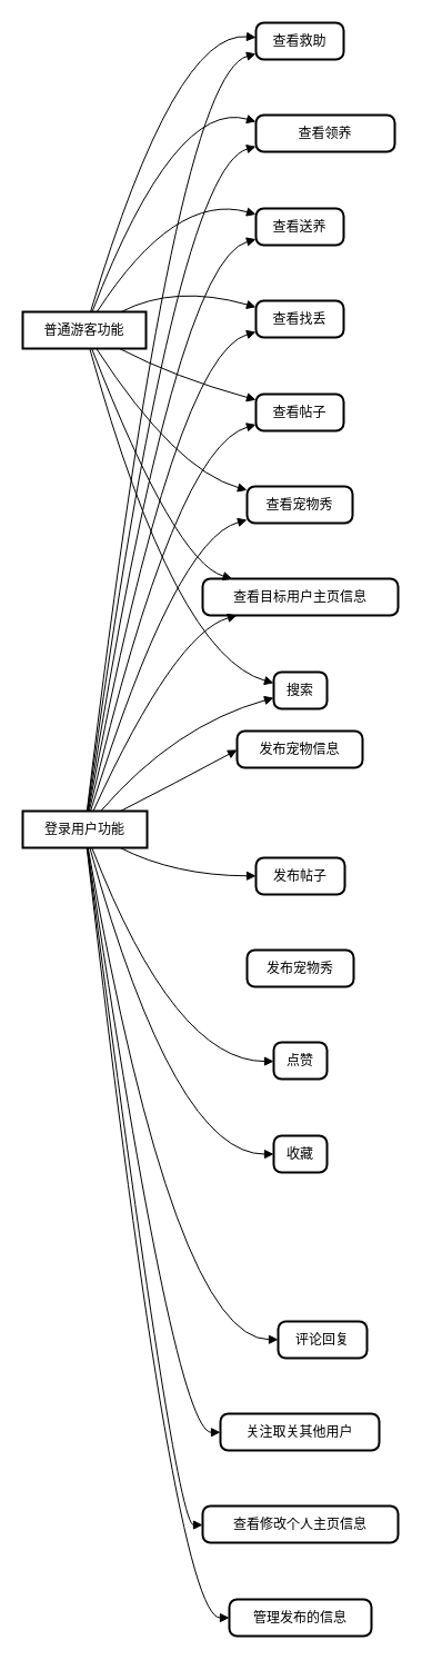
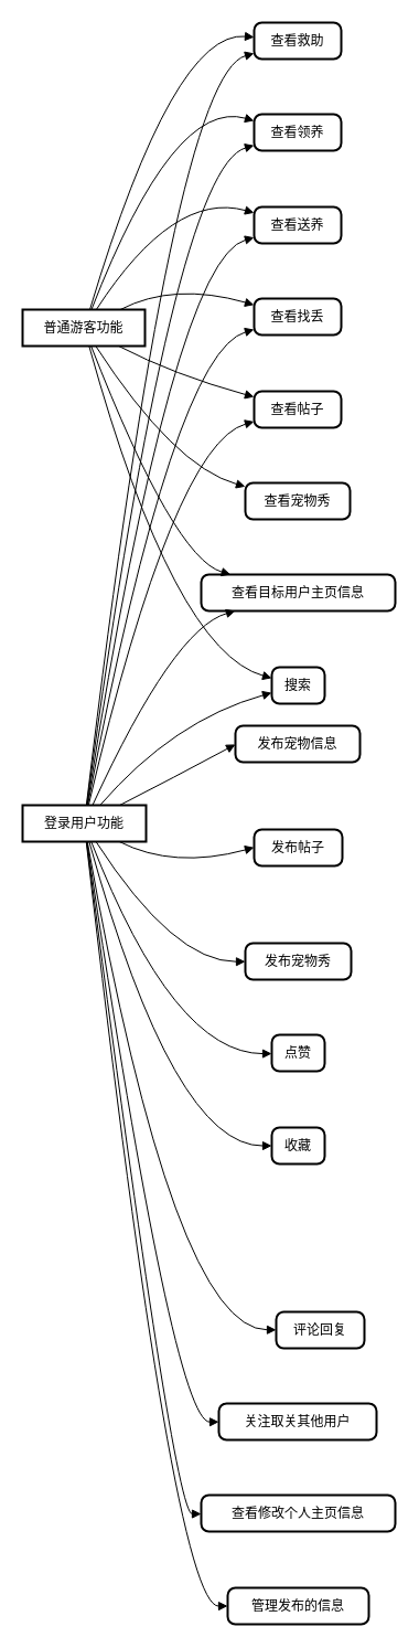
  <mxCell id="0" />
  <mxCell id="1" parent="0" />
  <mxCell id="2" value="普通游客功能" style="whiteSpace=wrap;strokeWidth=2;" vertex="1" parent="1"><mxGeometry y="280" width="111" height="33" as="geometry" x="20" /></mxCell>
  <mxCell id="3" value="查看救助" style="rounded=1;absoluteArcSize=1;arcSize=14;whiteSpace=wrap;strokeWidth=2;" vertex="1" parent="1"><mxGeometry x="230" width="79" height="33" as="geometry" y="20" /></mxCell>
- <mxCell id="4" value="查看领养" style="rounded=1;absoluteArcSize=1;arcSize=14;whiteSpace=wrap;strokeWidth=2;" vertex="1" parent="1"><mxGeometry x="230" y="103" width="125" height="33" as="geometry" /></mxCell>
+ <mxCell id="4" value="查看领养" style="rounded=1;absoluteArcSize=1;arcSize=14;whiteSpace=wrap;strokeWidth=2;" vertex="1" parent="1"><mxGeometry x="230" y="103" width="79" height="33" as="geometry" /></mxCell>
  <mxCell id="5" value="查看送养" style="rounded=1;absoluteArcSize=1;arcSize=14;whiteSpace=wrap;strokeWidth=2;" vertex="1" parent="1"><mxGeometry x="230" y="187" width="79" height="33" as="geometry" /></mxCell>
  <mxCell id="6" value="查看找丢" style="rounded=1;absoluteArcSize=1;arcSize=14;whiteSpace=wrap;strokeWidth=2;" vertex="1" parent="1"><mxGeometry x="230" y="270" width="79" height="33" as="geometry" /></mxCell>
  <mxCell id="7" value="查看帖子" style="rounded=1;absoluteArcSize=1;arcSize=14;whiteSpace=wrap;strokeWidth=2;" vertex="1" parent="1"><mxGeometry x="230" y="354" width="79" height="33" as="geometry" /></mxCell>
  <mxCell id="8" value="查看宠物秀" style="rounded=1;absoluteArcSize=1;arcSize=14;whiteSpace=wrap;strokeWidth=2;" vertex="1" parent="1"><mxGeometry x="222" y="437" width="95" height="33" as="geometry" /></mxCell>
  <mxCell id="9" value="查看目标用户主页信息" style="rounded=1;absoluteArcSize=1;arcSize=14;whiteSpace=wrap;strokeWidth=2;" vertex="1" parent="1"><mxGeometry x="182" y="520" width="176" height="33" as="geometry" /></mxCell>
  <mxCell id="10" value="搜索" style="rounded=1;absoluteArcSize=1;arcSize=14;whiteSpace=wrap;strokeWidth=2;" vertex="1" parent="1"><mxGeometry x="246" y="604" width="48" height="33" as="geometry" /></mxCell>
  <mxCell id="11" value="登录用户功能" style="whiteSpace=wrap;strokeWidth=2;" vertex="1" parent="1"><mxGeometry y="729" width="112" height="33" as="geometry" x="20" /></mxCell>
  <mxCell id="12" value="发布宠物信息" style="rounded=1;absoluteArcSize=1;arcSize=14;whiteSpace=wrap;strokeWidth=2;" vertex="1" parent="1"><mxGeometry x="213" y="657" width="113" height="33" as="geometry" /></mxCell>
- <mxCell id="13" value="发布帖子" style="rounded=1;absoluteArcSize=1;arcSize=14;whiteSpace=wrap;strokeWidth=2;" vertex="1" parent="1"><mxGeometry x="230" y="771" width="80" height="33" as="geometry" /></mxCell>
+ <mxCell id="13" value="发布帖子" style="rounded=1;absoluteArcSize=1;arcSize=14;whiteSpace=wrap;strokeWidth=2;" vertex="1" parent="1"><mxGeometry x="230" y="751" width="80" height="33" as="geometry" /></mxCell>
  <mxCell id="14" value="发布宠物秀" style="rounded=1;absoluteArcSize=1;arcSize=14;whiteSpace=wrap;strokeWidth=2;" vertex="1" parent="1"><mxGeometry x="222" y="854" width="96" height="33" as="geometry" /></mxCell>
  <mxCell id="15" value="点赞" style="rounded=1;absoluteArcSize=1;arcSize=14;whiteSpace=wrap;strokeWidth=2;" vertex="1" parent="1"><mxGeometry x="246" y="937" width="48" height="33" as="geometry" /></mxCell>
  <mxCell id="16" value="收藏" style="rounded=1;absoluteArcSize=1;arcSize=14;whiteSpace=wrap;strokeWidth=2;" vertex="1" parent="1"><mxGeometry x="246" y="1021" width="48" height="33" as="geometry" /></mxCell>
  <mxCell id="17" value="评论回复" style="rounded=1;absoluteArcSize=1;arcSize=14;whiteSpace=wrap;strokeWidth=2;" vertex="1" parent="1"><mxGeometry x="250" y="1188" width="80" height="33" as="geometry" /></mxCell>
  <mxCell id="18" value="关注取关其他用户" style="rounded=1;absoluteArcSize=1;arcSize=14;whiteSpace=wrap;strokeWidth=2;" vertex="1" parent="1"><mxGeometry x="198" y="1271" width="143" height="33" as="geometry" /></mxCell>
  <mxCell id="19" value="查看修改个人主页信息" style="rounded=1;absoluteArcSize=1;arcSize=14;whiteSpace=wrap;strokeWidth=2;" vertex="1" parent="1"><mxGeometry x="182" y="1354" width="176" height="33" as="geometry" /></mxCell>
  <mxCell id="20" value="管理发布的信息" style="rounded=1;absoluteArcSize=1;arcSize=14;whiteSpace=wrap;strokeWidth=2;" vertex="1" parent="1"><mxGeometry x="206" y="1438" width="128" height="33" as="geometry" /></mxCell>
  <mxCell id="21" value="" style="curved=1;startArrow=none;endArrow=block;exitX=0.549;exitY=0.006;entryX=0.003;entryY=0.4;" edge="1" parent="1" source="2" target="3"><mxGeometry relative="1" as="geometry"><Array as="points"><mxPoint x="157" y="27" /></Array></mxGeometry></mxCell>
  <mxCell id="22" value="" style="curved=1;startArrow=none;endArrow=block;exitX=0.562;exitY=0.006;entryX=0.003;entryY=0.182;" edge="1" parent="1" source="2" target="4"><mxGeometry relative="1" as="geometry"><Array as="points"><mxPoint x="157" y="88" /></Array></mxGeometry></mxCell>
  <mxCell id="23" value="" style="curved=1;startArrow=none;endArrow=block;exitX=0.601;exitY=0.006;entryX=0.003;entryY=0.164;" edge="1" parent="1" source="2" target="5"><mxGeometry relative="1" as="geometry"><Array as="points"><mxPoint x="157" y="172" /></Array></mxGeometry></mxCell>
  <mxCell id="24" value="" style="curved=1;startArrow=none;endArrow=block;exitX=0.795;exitY=0.006;entryX=0.003;entryY=0.176;" edge="1" parent="1" source="2" target="6"><mxGeometry relative="1" as="geometry"><Array as="points"><mxPoint x="157" y="255" /></Array></mxGeometry></mxCell>
  <mxCell id="25" value="" style="curved=1;startArrow=none;endArrow=block;exitX=0.795;exitY=1.018;entryX=0.003;entryY=0.158;" edge="1" parent="1" source="2" target="7"><mxGeometry relative="1" as="geometry"><Array as="points"><mxPoint x="157" y="339" /></Array></mxGeometry></mxCell>
  <mxCell id="26" value="" style="curved=1;startArrow=none;endArrow=block;exitX=0.601;exitY=1.018;entryX=0.002;entryY=0.102;" edge="1" parent="1" source="2" target="8"><mxGeometry relative="1" as="geometry"><Array as="points"><mxPoint x="157" y="422" /></Array></mxGeometry></mxCell>
  <mxCell id="27" value="" style="curved=1;startArrow=none;endArrow=block;exitX=0.562;exitY=1.018;entryX=0.16;entryY=0.012;" edge="1" parent="1" source="2" target="9"><mxGeometry relative="1" as="geometry"><Array as="points"><mxPoint x="157" y="505" /></Array></mxGeometry></mxCell>
  <mxCell id="28" value="" style="curved=1;startArrow=none;endArrow=block;exitX=0.545;exitY=1.018;entryX=-0.004;entryY=0.297;" edge="1" parent="1" source="2" target="10"><mxGeometry relative="1" as="geometry"><Array as="points"><mxPoint x="157" y="589" /></Array></mxGeometry></mxCell>
  <mxCell id="29" value="" style="curved=1;startArrow=none;endArrow=block;exitX=0.517;exitY=-0.003;entryX=0.003;entryY=0.842;" edge="1" parent="1" source="11" target="3"><mxGeometry relative="1" as="geometry"><Array as="points"><mxPoint x="157" y="68" /></Array></mxGeometry></mxCell>
  <mxCell id="30" value="" style="curved=1;startArrow=none;endArrow=block;exitX=0.519;exitY=-0.003;entryX=0.003;entryY=0.854;" edge="1" parent="1" source="11" target="4"><mxGeometry relative="1" as="geometry"><Array as="points"><mxPoint x="157" y="152" /></Array></mxGeometry></mxCell>
  <mxCell id="31" value="" style="curved=1;startArrow=none;endArrow=block;exitX=0.523;exitY=-0.003;entryX=0.003;entryY=0.836;" edge="1" parent="1" source="11" target="5"><mxGeometry relative="1" as="geometry"><Array as="points"><mxPoint x="157" y="235" /></Array></mxGeometry></mxCell>
  <mxCell id="32" value="" style="curved=1;startArrow=none;endArrow=block;exitX=0.527;exitY=-0.003;entryX=0.003;entryY=0.848;" edge="1" parent="1" source="11" target="6"><mxGeometry relative="1" as="geometry"><Array as="points"><mxPoint x="157" y="319" /></Array></mxGeometry></mxCell>
  <mxCell id="33" value="" style="curved=1;startArrow=none;endArrow=block;exitX=0.534;exitY=-0.003;entryX=0.003;entryY=0.83;" edge="1" parent="1" source="11" target="7"><mxGeometry relative="1" as="geometry"><Array as="points"><mxPoint x="157" y="402" /></Array></mxGeometry></mxCell>
- <mxCell id="34" value="" style="curved=1;startArrow=none;endArrow=block;exitX=0.545;exitY=-0.003;entryX=0.002;entryY=0.91;" edge="1" parent="1" source="11" target="8"><mxGeometry relative="1" as="geometry"><Array as="points"><mxPoint x="157" y="485" /></Array></mxGeometry></mxCell>
  <mxCell id="35" value="" style="curved=1;startArrow=none;endArrow=block;exitX=0.567;exitY=-0.003;entryX=0.16;entryY=1.024;" edge="1" parent="1" source="11" target="9"><mxGeometry relative="1" as="geometry"><Array as="points"><mxPoint x="157" y="569" /></Array></mxGeometry></mxCell>
  <mxCell id="36" value="" style="curved=1;startArrow=none;endArrow=block;exitX=0.628;exitY=-0.003;entryX=-0.004;entryY=0.703;" edge="1" parent="1" source="11" target="10"><mxGeometry relative="1" as="geometry"><Array as="points"><mxPoint x="157" y="652" /></Array></mxGeometry></mxCell>
  <mxCell id="37" value="" style="curved=1;startArrow=none;endArrow=block;exitX=0.788;exitY=-0.003;entryX=0.004;entryY=0.512;" edge="1" parent="1" source="11" target="12"><mxGeometry relative="1" as="geometry"><Array as="points"><mxPoint x="157" y="704" /></Array></mxGeometry></mxCell>
  <mxCell id="38" value="" style="curved=1;startArrow=none;endArrow=block;exitX=0.788;exitY=1.009;entryX=-0.002;entryY=0.494;" edge="1" parent="1" source="11" target="13"><mxGeometry relative="1" as="geometry"><Array as="points"><mxPoint x="157" y="787" /></Array></mxGeometry></mxCell>
+ <mxCell id="39" value="" style="curved=1;startArrow=none;endArrow=block;exitX=0.596;exitY=1.009;entryX=-0.002;entryY=0.506;" edge="1" parent="1" source="11" target="14"><mxGeometry relative="1" as="geometry"><Array as="points"><mxPoint x="157" y="871" /></Array></mxGeometry></mxCell>
  <mxCell id="40" value="" style="curved=1;startArrow=none;endArrow=block;exitX=0.557;exitY=1.009;entryX=-0.004;entryY=0.518;" edge="1" parent="1" source="11" target="15"><mxGeometry relative="1" as="geometry"><Array as="points"><mxPoint x="157" y="954" /></Array></mxGeometry></mxCell>
  <mxCell id="41" value="" style="curved=1;startArrow=none;endArrow=block;exitX=0.54;exitY=1.009;entryX=-0.004;entryY=0.5;" edge="1" parent="1" source="11" target="16"><mxGeometry relative="1" as="geometry"><Array as="points"><mxPoint x="157" y="1038" /></Array></mxGeometry></mxCell>
  <mxCell id="42" value="" style="curved=1;startArrow=none;endArrow=block;exitX=0.525;exitY=1.009;entryX=-0.002;entryY=0.494;" edge="1" parent="1" source="11" target="17"><mxGeometry relative="1" as="geometry"><Array as="points"><mxPoint x="157" y="1204" /></Array></mxGeometry></mxCell>
  <mxCell id="43" value="" style="curved=1;startArrow=none;endArrow=block;exitX=0.521;exitY=1.009;entryX=0.001;entryY=0.506;" edge="1" parent="1" source="11" target="18"><mxGeometry relative="1" as="geometry"><Array as="points"><mxPoint x="157" y="1288" /></Array></mxGeometry></mxCell>
  <mxCell id="44" value="" style="curved=1;startArrow=none;endArrow=block;exitX=0.518;exitY=1.009;entryX=-0.001;entryY=0.518;" edge="1" parent="1" source="11" target="19"><mxGeometry relative="1" as="geometry"><Array as="points"><mxPoint x="157" y="1371" /></Array></mxGeometry></mxCell>
  <mxCell id="45" value="" style="curved=1;startArrow=none;endArrow=block;exitX=0.516;exitY=1.009;entryX=-0.002;entryY=0.5;" edge="1" parent="1" source="11" target="20"><mxGeometry relative="1" as="geometry"><Array as="points"><mxPoint x="157" y="1455" /></Array></mxGeometry></mxCell>
